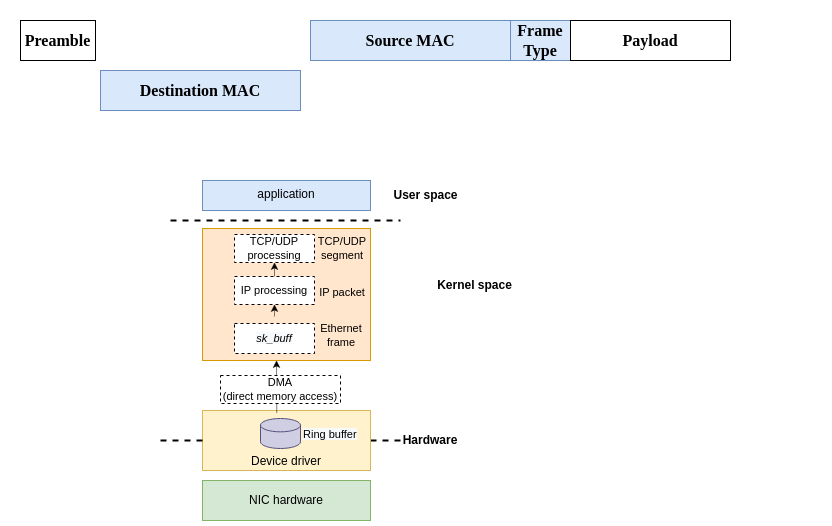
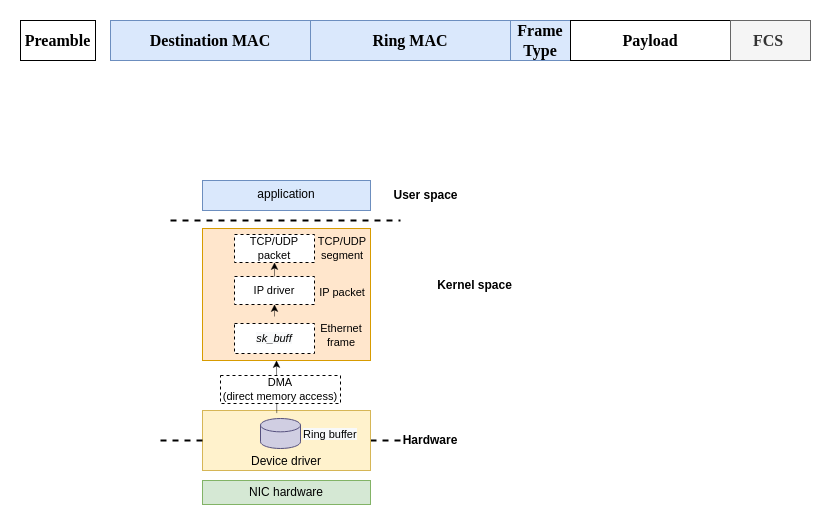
  <mxCell id="0" />
  <mxCell id="1" parent="0" />
  <mxCell id="2" value="&#10;&#10;&lt;strong style=&quot;color: rgb(0, 0, 0); font-family: &amp;quot;times new roman&amp;quot;; font-size: medium; font-style: normal; letter-spacing: normal; text-align: left; text-indent: 0px; text-transform: none; word-spacing: 0px; background-color: rgb(255, 255, 255);&quot;&gt;Preamble&lt;/strong&gt;&#10;&#10;" style="rounded=0;whiteSpace=wrap;html=1;" parent="1" vertex="1"><mxGeometry x="20" y="20" width="75" height="40" as="geometry" /></mxCell>
- <mxCell id="3" value="&lt;strong style=&quot;font-family: &amp;#34;times new roman&amp;#34; ; font-size: medium ; text-align: left ; background-color: rgb(218 , 232 , 252)&quot;&gt;Destination MAC&lt;/strong&gt;" style="rounded=0;whiteSpace=wrap;html=1;fillColor=#DAE8FC;strokeColor=#6C8EBF;" parent="1" vertex="1"><mxGeometry x="100" y="70" width="200" height="40" as="geometry" /></mxCell>
- <mxCell id="4" value="&lt;strong style=&quot;font-family: &amp;#34;times new roman&amp;#34; ; font-size: medium ; text-align: left ; background-color: rgb(218 , 232 , 252)&quot;&gt;Source MAC&lt;/strong&gt;" style="rounded=0;whiteSpace=wrap;html=1;fillColor=#DAE8FC;strokeColor=#6C8EBF;" parent="1" vertex="1"><mxGeometry x="310" y="20" width="200" height="40" as="geometry" /></mxCell>
+ <mxCell id="3" value="&lt;strong style=&quot;font-family: &amp;#34;times new roman&amp;#34; ; font-size: medium ; text-align: left ; background-color: rgb(218 , 232 , 252)&quot;&gt;Destination MAC&lt;/strong&gt;" style="rounded=0;whiteSpace=wrap;html=1;fillColor=#DAE8FC;strokeColor=#6C8EBF;" parent="1" vertex="1"><mxGeometry x="110" y="20" width="200" height="40" as="geometry" /></mxCell>
+ <mxCell id="4" value="&lt;strong style=&quot;font-family: &amp;#34;times new roman&amp;#34; ; font-size: medium ; text-align: left ; background-color: rgb(218 , 232 , 252)&quot;&gt;Ring MAC&lt;/strong&gt;" style="rounded=0;whiteSpace=wrap;html=1;fillColor=#DAE8FC;strokeColor=#6C8EBF;" parent="1" vertex="1"><mxGeometry x="310" y="20" width="200" height="40" as="geometry" /></mxCell>
  <mxCell id="5" value="&lt;strong style=&quot;font-family: &amp;#34;times new roman&amp;#34; ; font-size: medium ; text-align: left ; background-color: rgb(218 , 232 , 252)&quot;&gt;Frame Type&lt;/strong&gt;" style="rounded=0;whiteSpace=wrap;html=1;fillColor=#DAE8FC;strokeColor=#6C8EBF;" parent="1" vertex="1"><mxGeometry x="510" y="20" width="60" height="40" as="geometry" /></mxCell>
  <mxCell id="6" value="&lt;strong style=&quot;font-family: &amp;#34;times new roman&amp;#34; ; font-size: medium ; text-align: left ; background-color: rgb(255 , 255 , 255)&quot;&gt;Payload&lt;/strong&gt;" style="rounded=0;whiteSpace=wrap;html=1;" parent="1" vertex="1"><mxGeometry x="570" y="20" width="160" height="40" as="geometry" /></mxCell>
+ <mxCell id="7" value="&lt;strong style=&quot;font-family: &amp;#34;times new roman&amp;#34; ; font-size: medium ; text-align: left ; background-color: rgb(245 , 245 , 245)&quot;&gt;FCS&amp;nbsp;&lt;/strong&gt;" style="rounded=0;whiteSpace=wrap;html=1;fillColor=#F5F5F5;strokeColor=#666666;fontColor=#333333;" parent="1" vertex="1"><mxGeometry x="730" y="20" width="80" height="40" as="geometry" /></mxCell>
  <mxCell id="8" value="" style="endArrow=none;dashed=1;html=1;rounded=0;startArrow=none;strokeWidth=2;exitX=1;exitY=0.5;exitDx=0;exitDy=0;" parent="1" source="13" edge="1"><mxGeometry width="50" height="50" relative="1" as="geometry"><mxPoint x="182" y="424" as="sourcePoint" /><mxPoint x="400" y="440" as="targetPoint" /></mxGeometry></mxCell>
  <mxCell id="9" value="" style="endArrow=none;dashed=1;html=1;rounded=0;strokeWidth=2;" parent="1" edge="1"><mxGeometry width="50" height="50" relative="1" as="geometry"><mxPoint x="170" y="220" as="sourcePoint" /><mxPoint x="400" y="220" as="targetPoint" /></mxGeometry></mxCell>
- <mxCell id="10" value="NIC hardware" style="rounded=0;whiteSpace=wrap;html=1;fillColor=#d5e8d4;strokeColor=#82b366;" parent="1" vertex="1"><mxGeometry x="202" y="480" width="168" height="40" as="geometry" /></mxCell>
+ <mxCell id="10" value="NIC hardware" style="rounded=0;whiteSpace=wrap;html=1;fillColor=#d5e8d4;strokeColor=#82b366;" parent="1" vertex="1"><mxGeometry x="202" y="480" width="168" height="24" as="geometry" /></mxCell>
  <mxCell id="11" value="" style="rounded=0;whiteSpace=wrap;html=1;verticalAlign=top;fillColor=#ffe6cc;strokeColor=#d79b00;" parent="1" vertex="1"><mxGeometry x="202" y="228" width="168" height="132" as="geometry" /></mxCell>
  <mxCell id="12" value="application" style="rounded=0;whiteSpace=wrap;html=1;verticalAlign=top;fillColor=#dae8fc;strokeColor=#6c8ebf;" parent="1" vertex="1"><mxGeometry x="202" y="180" width="168" height="30" as="geometry" /></mxCell>
  <mxCell id="13" value="Device driver" style="rounded=0;whiteSpace=wrap;html=1;verticalAlign=bottom;fillColor=#fff2cc;strokeColor=#d6b656;" parent="1" vertex="1"><mxGeometry x="202" y="410" width="168" height="60" as="geometry" /></mxCell>
  <mxCell id="14" value="" style="endArrow=none;dashed=1;html=1;rounded=0;strokeWidth=2;entryX=0;entryY=0.5;entryDx=0;entryDy=0;" parent="1" target="13" edge="1"><mxGeometry width="50" height="50" relative="1" as="geometry"><mxPoint x="160" y="440" as="sourcePoint" /><mxPoint x="382" y="424" as="targetPoint" /></mxGeometry></mxCell>
  <mxCell id="15" value="Hardware" style="text;html=1;strokeColor=none;fillColor=none;align=center;verticalAlign=middle;whiteSpace=wrap;rounded=0;fontStyle=1" parent="1" vertex="1"><mxGeometry x="399.5" y="425" width="60" height="30" as="geometry" /></mxCell>
  <mxCell id="16" value="Kernel space" style="text;html=1;strokeColor=none;fillColor=none;align=center;verticalAlign=middle;whiteSpace=wrap;rounded=0;fontStyle=1" parent="1" vertex="1"><mxGeometry x="432" y="270" width="85" height="30" as="geometry" /></mxCell>
  <mxCell id="17" value="User space" style="text;html=1;strokeColor=none;fillColor=none;align=center;verticalAlign=middle;whiteSpace=wrap;rounded=0;fontStyle=1" parent="1" vertex="1"><mxGeometry x="383" y="180" width="85" height="30" as="geometry" /></mxCell>
  <mxCell id="18" value="Ethernet frame" style="text;html=1;strokeColor=none;fillColor=none;align=center;verticalAlign=middle;whiteSpace=wrap;rounded=0;fontSize=11;" parent="1" vertex="1"><mxGeometry x="306" y="320" width="70" height="30" as="geometry" /></mxCell>
  <mxCell id="19" value="IP packet" style="text;html=1;strokeColor=none;fillColor=none;align=center;verticalAlign=middle;whiteSpace=wrap;rounded=0;fontSize=11;" parent="1" vertex="1"><mxGeometry x="307" y="277" width="70" height="30" as="geometry" /></mxCell>
  <mxCell id="20" value="TCP/UDP segment" style="text;html=1;strokeColor=none;fillColor=none;align=center;verticalAlign=middle;whiteSpace=wrap;rounded=0;fontSize=11;" parent="1" vertex="1"><mxGeometry x="307" y="233" width="70" height="30" as="geometry" /></mxCell>
  <mxCell id="21" value="&lt;span style=&quot;color: rgb(0, 0, 0); font-family: helvetica; font-size: 11px; font-weight: 400; letter-spacing: normal; text-indent: 0px; text-transform: none; word-spacing: 0px; background-color: rgb(248, 249, 250); display: inline; float: none;&quot;&gt;sk_buff&lt;/span&gt;" style="text;whiteSpace=wrap;html=1;fontSize=11;align=center;dashed=1;strokeColor=default;fillColor=default;verticalAlign=middle;fontStyle=2" parent="1" vertex="1"><mxGeometry x="234" y="323" width="80" height="30" as="geometry" /></mxCell>
- <mxCell id="22" value="IP processing" style="rounded=0;whiteSpace=wrap;html=1;verticalAlign=middle;dashed=1;fontSize=11;" parent="1" vertex="1"><mxGeometry x="234" y="276" width="80" height="28" as="geometry" /></mxCell>
- <mxCell id="23" value="TCP/UDP processing" style="rounded=0;whiteSpace=wrap;html=1;verticalAlign=middle;dashed=1;fontSize=11;" parent="1" vertex="1"><mxGeometry x="234" y="234" width="80" height="28" as="geometry" /></mxCell>
+ <mxCell id="22" value="IP driver" style="rounded=0;whiteSpace=wrap;html=1;verticalAlign=middle;dashed=1;fontSize=11;" parent="1" vertex="1"><mxGeometry x="234" y="276" width="80" height="28" as="geometry" /></mxCell>
+ <mxCell id="23" value="TCP/UDP packet" style="rounded=0;whiteSpace=wrap;html=1;verticalAlign=middle;dashed=1;fontSize=11;" parent="1" vertex="1"><mxGeometry x="234" y="234" width="80" height="28" as="geometry" /></mxCell>
  <mxCell id="24" value="" style="endArrow=classic;html=1;rounded=0;fontSize=11;strokeWidth=0.5;exitX=0.5;exitY=0;exitDx=0;exitDy=0;exitPerimeter=0;entryX=0.5;entryY=1;entryDx=0;entryDy=0;" parent="1" target="22" edge="1"><mxGeometry width="50" height="50" relative="1" as="geometry"><mxPoint x="274" y="316" as="sourcePoint" /><mxPoint x="460" y="300" as="targetPoint" /></mxGeometry></mxCell>
  <mxCell id="25" value="" style="endArrow=classic;html=1;rounded=0;fontSize=11;strokeWidth=0.5;exitX=0.5;exitY=0;exitDx=0;exitDy=0;entryX=0.5;entryY=1;entryDx=0;entryDy=0;" parent="1" source="22" target="23" edge="1"><mxGeometry width="50" height="50" relative="1" as="geometry"><mxPoint x="410" y="350" as="sourcePoint" /><mxPoint x="460" y="300" as="targetPoint" /></mxGeometry></mxCell>
  <mxCell id="26" value="" style="endArrow=classic;html=1;rounded=0;fontSize=11;strokeWidth=0.5;exitX=0.442;exitY=0.044;exitDx=0;exitDy=0;exitPerimeter=0;" parent="1" source="13" edge="1"><mxGeometry width="50" height="50" relative="1" as="geometry"><mxPoint x="410" y="350" as="sourcePoint" /><mxPoint x="276" y="360" as="targetPoint" /></mxGeometry></mxCell>
  <mxCell id="27" value="DMA&lt;br&gt;(direct memory access)" style="rounded=0;whiteSpace=wrap;html=1;verticalAlign=middle;dashed=1;fontSize=11;" parent="1" vertex="1"><mxGeometry x="220" y="375" width="120" height="28" as="geometry" /></mxCell>
  <mxCell id="28" value="" style="shape=cylinder3;whiteSpace=wrap;html=1;boundedLbl=1;backgroundOutline=1;size=6.667;labelBackgroundColor=#CCCCFF;fillColor=#d0cee2;strokeColor=#56517e;" vertex="1" parent="1"><mxGeometry x="260" y="418" width="40" height="30" as="geometry" /></mxCell>
  <mxCell id="29" value="&lt;span style=&quot;color: rgb(0, 0, 0); font-family: helvetica; font-size: 11px; font-style: normal; font-weight: 400; letter-spacing: normal; text-align: center; text-indent: 0px; text-transform: none; word-spacing: 0px; background-color: rgb(248, 249, 250); display: inline; float: none;&quot;&gt;Ring buffer&lt;/span&gt;" style="text;whiteSpace=wrap;html=1;fontSize=11;" vertex="1" parent="1"><mxGeometry x="301" y="421" width="80" height="30" as="geometry" /></mxCell>
